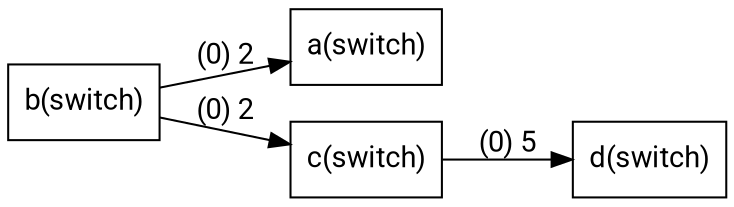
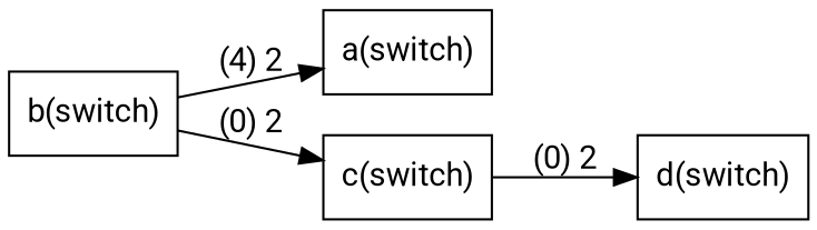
  digraph {
    fontname=Roboto
    rankdir=LR
    node [fontname=Roboto shape=record]
    edge [fontname=Roboto]
    n1 [label="b(switch)"]
    n2 [label="a(switch)"]
    n3 [label="c(switch)"]
    n4 [label="d(switch)"]
-   n1 -> n2 [label="(0) 2"]
+   n1 -> n2 [label="(4) 2"]
    n1 -> n3 [label="(0) 2"]
-   n3 -> n4 [label="(0) 5"]
+   n3 -> n4 [label="(0) 2"]
  }
